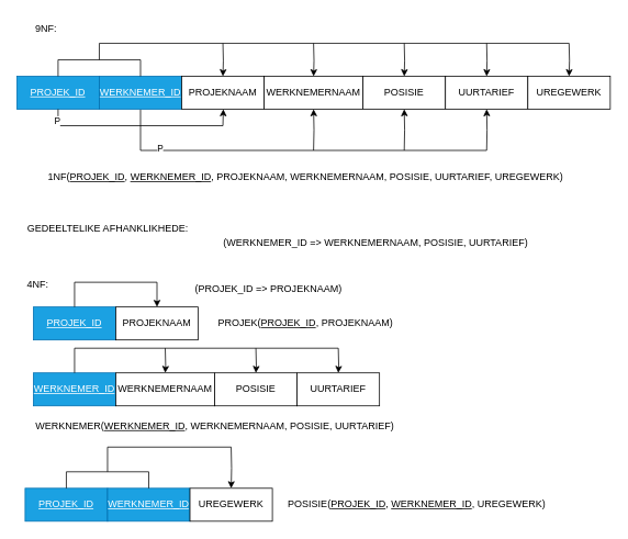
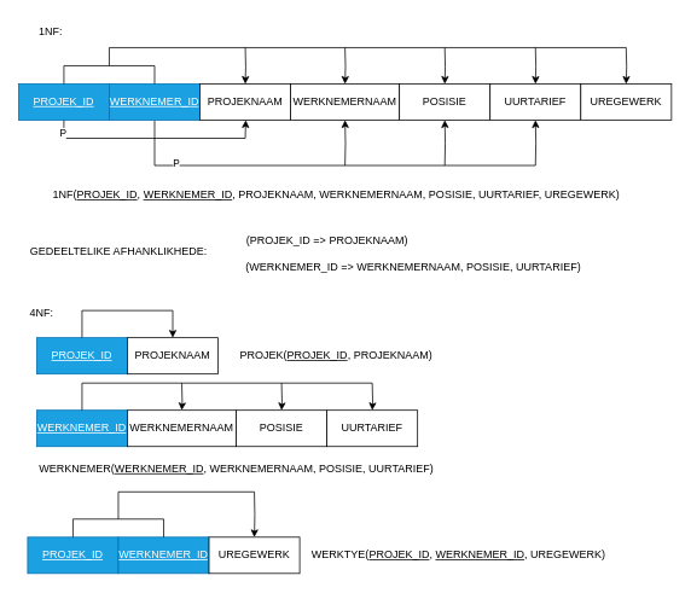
  <mxCell id="0" />
  <mxCell id="1" parent="0" />
  <mxCell id="2" value="" style="endArrow=none;html=1;rounded=0;exitX=0.5;exitY=1;exitDx=0;exitDy=0;startFill=0;" edge="1" parent="1" source="5"><mxGeometry width="50" height="50" relative="1" as="geometry"><mxPoint x="210" y="292" as="sourcePoint" /><mxPoint x="590" y="182" as="targetPoint" /><Array as="points"><mxPoint x="170" y="182" /></Array></mxGeometry></mxCell>
  <mxCell id="3" value="P" style="edgeLabel;html=1;align=center;verticalAlign=middle;resizable=0;points=[];" vertex="1" connectable="0" parent="2"><mxGeometry x="-0.689" y="3" relative="1" as="geometry"><mxPoint as="offset" /></mxGeometry></mxCell>
  <mxCell id="4" value="&lt;u&gt;PROJEK_ID&lt;/u&gt;" style="whiteSpace=wrap;html=1;align=center;fillColor=#1ba1e2;fontColor=#ffffff;strokeColor=#006EAF;" vertex="1" parent="1"><mxGeometry y="92" width="100" height="40" as="geometry" x="20" /></mxCell>
  <mxCell id="5" value="&lt;u&gt;WERKNEMER_ID&lt;/u&gt;" style="whiteSpace=wrap;html=1;align=center;fillColor=#1ba1e2;fontColor=#ffffff;strokeColor=#006EAF;" vertex="1" parent="1"><mxGeometry x="120" y="92" width="100" height="40" as="geometry" /></mxCell>
  <mxCell id="6" style="edgeStyle=orthogonalEdgeStyle;rounded=0;orthogonalLoop=1;jettySize=auto;html=1;" edge="1" parent="1" target="8"><mxGeometry relative="1" as="geometry"><mxPoint x="270" y="52" as="sourcePoint" /></mxGeometry></mxCell>
  <mxCell id="7" style="edgeStyle=orthogonalEdgeStyle;rounded=0;orthogonalLoop=1;jettySize=auto;html=1;" edge="1" parent="1" target="8"><mxGeometry relative="1" as="geometry"><mxPoint x="270" y="152" as="sourcePoint" /></mxGeometry></mxCell>
  <mxCell id="8" value="PROJEKNAAM" style="whiteSpace=wrap;html=1;align=center;" vertex="1" parent="1"><mxGeometry x="220" y="92" width="100" height="40" as="geometry" /></mxCell>
  <mxCell id="9" style="edgeStyle=orthogonalEdgeStyle;rounded=0;orthogonalLoop=1;jettySize=auto;html=1;" edge="1" parent="1" target="11"><mxGeometry relative="1" as="geometry"><mxPoint x="380" y="52" as="sourcePoint" /></mxGeometry></mxCell>
  <mxCell id="10" style="edgeStyle=orthogonalEdgeStyle;rounded=0;orthogonalLoop=1;jettySize=auto;html=1;" edge="1" parent="1" target="11"><mxGeometry relative="1" as="geometry"><mxPoint x="380" y="182" as="sourcePoint" /></mxGeometry></mxCell>
  <mxCell id="11" value="WERKNEMERNAAM" style="whiteSpace=wrap;html=1;align=center;" vertex="1" parent="1"><mxGeometry x="320" y="92" width="120" height="40" as="geometry" /></mxCell>
  <mxCell id="12" style="edgeStyle=orthogonalEdgeStyle;rounded=0;orthogonalLoop=1;jettySize=auto;html=1;" edge="1" parent="1" target="14"><mxGeometry relative="1" as="geometry"><mxPoint x="490" y="52" as="sourcePoint" /></mxGeometry></mxCell>
  <mxCell id="13" style="edgeStyle=orthogonalEdgeStyle;rounded=0;orthogonalLoop=1;jettySize=auto;html=1;" edge="1" parent="1" target="14"><mxGeometry relative="1" as="geometry"><mxPoint x="490" y="182" as="sourcePoint" /></mxGeometry></mxCell>
  <mxCell id="14" value="POSISIE" style="whiteSpace=wrap;html=1;align=center;" vertex="1" parent="1"><mxGeometry x="440" y="92" width="100" height="40" as="geometry" /></mxCell>
  <mxCell id="15" style="edgeStyle=orthogonalEdgeStyle;rounded=0;orthogonalLoop=1;jettySize=auto;html=1;" edge="1" parent="1" target="17"><mxGeometry relative="1" as="geometry"><mxPoint x="590" y="52" as="sourcePoint" /></mxGeometry></mxCell>
  <mxCell id="16" style="edgeStyle=orthogonalEdgeStyle;rounded=0;orthogonalLoop=1;jettySize=auto;html=1;" edge="1" parent="1" target="17"><mxGeometry relative="1" as="geometry"><mxPoint x="590" y="182" as="sourcePoint" /></mxGeometry></mxCell>
  <mxCell id="17" value="UURTARIEF" style="whiteSpace=wrap;html=1;align=center;" vertex="1" parent="1"><mxGeometry x="540" y="92" width="100" height="40" as="geometry" /></mxCell>
  <mxCell id="18" style="edgeStyle=orthogonalEdgeStyle;rounded=0;orthogonalLoop=1;jettySize=auto;html=1;" edge="1" parent="1" target="19"><mxGeometry relative="1" as="geometry"><mxPoint x="690" y="52" as="sourcePoint" /></mxGeometry></mxCell>
  <mxCell id="19" value="UREGEWERK" style="whiteSpace=wrap;html=1;align=center;" vertex="1" parent="1"><mxGeometry x="640" y="92" width="100" height="40" as="geometry" /></mxCell>
  <mxCell id="20" value="" style="endArrow=none;html=1;rounded=0;startFill=0;" edge="1" parent="1"><mxGeometry width="50" height="50" relative="1" as="geometry"><mxPoint x="120" y="72" as="sourcePoint" /><mxPoint x="690" y="52" as="targetPoint" /><Array as="points"><mxPoint x="120" y="52" /></Array></mxGeometry></mxCell>
  <mxCell id="21" value="" style="endArrow=none;html=1;rounded=0;exitX=0.5;exitY=0;exitDx=0;exitDy=0;entryX=0.5;entryY=0;entryDx=0;entryDy=0;startFill=0;" edge="1" parent="1" source="4" target="5"><mxGeometry width="50" height="50" relative="1" as="geometry"><mxPoint x="110" y="72" as="sourcePoint" /><mxPoint x="160" y="22" as="targetPoint" /><Array as="points"><mxPoint x="70" y="72" /><mxPoint x="170" y="72" /></Array></mxGeometry></mxCell>
  <mxCell id="22" value="" style="endArrow=none;html=1;rounded=0;exitX=0.5;exitY=1;exitDx=0;exitDy=0;startFill=0;" edge="1" parent="1" source="4"><mxGeometry width="50" height="50" relative="1" as="geometry"><mxPoint x="220" y="302" as="sourcePoint" /><mxPoint x="270" y="152" as="targetPoint" /><Array as="points"><mxPoint x="70" y="152" /></Array></mxGeometry></mxCell>
  <mxCell id="23" value="P" style="edgeLabel;html=1;align=center;verticalAlign=middle;resizable=0;points=[];" vertex="1" connectable="0" parent="22"><mxGeometry x="-0.873" y="-1" relative="1" as="geometry"><mxPoint x="-1" as="offset" /></mxGeometry></mxCell>
  <mxCell id="24" value="1NF(&lt;u&gt;PROJEK_ID&lt;/u&gt;, &lt;u&gt;WERKNEMER_ID&lt;/u&gt;, PROJEKNAAM, WERKNEMERNAAM, POSISIE, UURTARIEF, UREGEWERK)" style="text;html=1;align=center;verticalAlign=middle;resizable=0;points=[];autosize=1;strokeColor=none;fillColor=none;" vertex="1" parent="1"><mxGeometry x="45" y="200" width="650" height="30" as="geometry" /></mxCell>
  <mxCell id="25" value="GEDEELTELIKE AFHANKLIKHEDE:" style="text;html=1;align=center;verticalAlign=middle;resizable=0;points=[];autosize=1;strokeColor=none;fillColor=none;" vertex="1" parent="1"><mxGeometry x="20" y="262" width="220" height="30" as="geometry" /></mxCell>
- <mxCell id="26" value="(PROJEK_ID =&amp;gt; PROJEKNAAM)" style="text;html=1;align=center;verticalAlign=middle;resizable=0;points=[];autosize=1;strokeColor=none;fillColor=none;" vertex="1" parent="1"><mxGeometry x="225" y="335" width="200" height="30" as="geometry" /></mxCell>
+ <mxCell id="26" value="(PROJEK_ID =&amp;gt; PROJEKNAAM)" style="text;html=1;align=center;verticalAlign=middle;resizable=0;points=[];autosize=1;strokeColor=none;fillColor=none;" vertex="1" parent="1"><mxGeometry x="260" y="250" width="200" height="30" as="geometry" /></mxCell>
  <mxCell id="27" value="(WERKNEMER_ID =&amp;gt; WERKNEMERNAAM, POSISIE, UURTARIEF)" style="text;html=1;align=center;verticalAlign=middle;resizable=0;points=[];autosize=1;strokeColor=none;fillColor=none;" vertex="1" parent="1"><mxGeometry x="260" y="280" width="390" height="30" as="geometry" /></mxCell>
- <mxCell id="28" value="9NF:" style="text;html=1;align=center;verticalAlign=middle;resizable=0;points=[];autosize=1;strokeColor=none;fillColor=none;" vertex="1" parent="1"><mxGeometry x="30" y="20" width="50" height="30" as="geometry" /></mxCell>
+ <mxCell id="28" value="1NF:" style="text;html=1;align=center;verticalAlign=middle;resizable=0;points=[];autosize=1;strokeColor=none;fillColor=none;" vertex="1" parent="1"><mxGeometry x="30" y="20" width="50" height="30" as="geometry" /></mxCell>
  <mxCell id="29" value="4NF:" style="text;html=1;align=center;verticalAlign=middle;resizable=0;points=[];autosize=1;strokeColor=none;fillColor=none;" vertex="1" parent="1"><mxGeometry y="330" width="50" height="30" as="geometry" x="20" /></mxCell>
  <mxCell id="30" value="&lt;u&gt;PROJEK_ID&lt;/u&gt;" style="whiteSpace=wrap;html=1;align=center;fillColor=#1ba1e2;fontColor=#ffffff;strokeColor=#006EAF;" vertex="1" parent="1"><mxGeometry x="40" y="372" width="100" height="40" as="geometry" /></mxCell>
  <mxCell id="31" value="PROJEKNAAM" style="whiteSpace=wrap;html=1;align=center;" vertex="1" parent="1"><mxGeometry x="140" y="372" width="100" height="40" as="geometry" /></mxCell>
  <mxCell id="32" value="" style="endArrow=classic;html=1;rounded=0;exitX=0.5;exitY=0;exitDx=0;exitDy=0;entryX=0.5;entryY=0;entryDx=0;entryDy=0;" edge="1" parent="1" source="30" target="31"><mxGeometry width="50" height="50" relative="1" as="geometry"><mxPoint x="160" y="362" as="sourcePoint" /><mxPoint x="210" y="312" as="targetPoint" /><Array as="points"><mxPoint x="90" y="342" /><mxPoint x="190" y="342" /></Array></mxGeometry></mxCell>
  <mxCell id="33" value="PROJEK(&lt;u&gt;PROJEK_ID&lt;/u&gt;, PROJEKNAAM)" style="text;html=1;align=center;verticalAlign=middle;resizable=0;points=[];autosize=1;strokeColor=none;fillColor=none;" vertex="1" parent="1"><mxGeometry x="250" y="377" width="240" height="30" as="geometry" /></mxCell>
  <mxCell id="34" value="&lt;u&gt;WERKNEMER_ID&lt;/u&gt;" style="whiteSpace=wrap;html=1;align=center;fillColor=#1ba1e2;fontColor=#ffffff;strokeColor=#006EAF;" vertex="1" parent="1"><mxGeometry x="40" y="452" width="100" height="40" as="geometry" /></mxCell>
  <mxCell id="35" style="edgeStyle=orthogonalEdgeStyle;rounded=0;orthogonalLoop=1;jettySize=auto;html=1;" edge="1" parent="1" target="36"><mxGeometry relative="1" as="geometry"><mxPoint x="200" y="422" as="sourcePoint" /></mxGeometry></mxCell>
  <mxCell id="36" value="WERKNEMERNAAM" style="whiteSpace=wrap;html=1;align=center;" vertex="1" parent="1"><mxGeometry x="140" y="452" width="120" height="40" as="geometry" /></mxCell>
  <mxCell id="37" style="edgeStyle=orthogonalEdgeStyle;rounded=0;orthogonalLoop=1;jettySize=auto;html=1;" edge="1" parent="1" target="38"><mxGeometry relative="1" as="geometry"><mxPoint x="310" y="422" as="sourcePoint" /></mxGeometry></mxCell>
  <mxCell id="38" value="POSISIE" style="whiteSpace=wrap;html=1;align=center;" vertex="1" parent="1"><mxGeometry x="260" y="452" width="100" height="40" as="geometry" /></mxCell>
  <mxCell id="39" style="edgeStyle=orthogonalEdgeStyle;rounded=0;orthogonalLoop=1;jettySize=auto;html=1;" edge="1" parent="1" target="40"><mxGeometry relative="1" as="geometry"><mxPoint x="410" y="422" as="sourcePoint" /></mxGeometry></mxCell>
  <mxCell id="40" value="UURTARIEF" style="whiteSpace=wrap;html=1;align=center;" vertex="1" parent="1"><mxGeometry x="360" y="452" width="100" height="40" as="geometry" /></mxCell>
  <mxCell id="41" value="" style="endArrow=none;html=1;rounded=0;exitX=0.5;exitY=0;exitDx=0;exitDy=0;startFill=0;" edge="1" parent="1"><mxGeometry width="50" height="50" relative="1" as="geometry"><mxPoint x="90" y="452" as="sourcePoint" /><mxPoint x="410" y="422" as="targetPoint" /><Array as="points"><mxPoint x="90" y="422" /><mxPoint x="190" y="422" /></Array></mxGeometry></mxCell>
  <mxCell id="42" value="WERKNEMER(&lt;u&gt;WERKNEMER_ID&lt;/u&gt;, WERKNEMERNAAM, POSISIE, UURTARIEF)" style="text;html=1;align=center;verticalAlign=middle;resizable=0;points=[];autosize=1;strokeColor=none;fillColor=none;" vertex="1" parent="1"><mxGeometry x="30" y="502" width="460" height="30" as="geometry" /></mxCell>
  <mxCell id="43" value="&lt;u&gt;PROJEK_ID&lt;/u&gt;" style="whiteSpace=wrap;html=1;align=center;fillColor=#1ba1e2;fontColor=#ffffff;strokeColor=#006EAF;" vertex="1" parent="1"><mxGeometry x="30" y="592" width="100" height="40" as="geometry" /></mxCell>
  <mxCell id="44" value="&lt;u&gt;WERKNEMER_ID&lt;/u&gt;" style="whiteSpace=wrap;html=1;align=center;fillColor=#1ba1e2;fontColor=#ffffff;strokeColor=#006EAF;" vertex="1" parent="1"><mxGeometry x="130" y="592" width="100" height="40" as="geometry" /></mxCell>
  <mxCell id="45" value="" style="endArrow=none;html=1;rounded=0;exitX=0.5;exitY=0;exitDx=0;exitDy=0;entryX=0.5;entryY=0;entryDx=0;entryDy=0;startFill=0;" edge="1" parent="1" source="43" target="44"><mxGeometry width="50" height="50" relative="1" as="geometry"><mxPoint x="120" y="572" as="sourcePoint" /><mxPoint x="170" y="522" as="targetPoint" /><Array as="points"><mxPoint x="80" y="572" /><mxPoint x="180" y="572" /></Array></mxGeometry></mxCell>
  <mxCell id="46" style="edgeStyle=orthogonalEdgeStyle;rounded=0;orthogonalLoop=1;jettySize=auto;html=1;" edge="1" parent="1" target="47"><mxGeometry relative="1" as="geometry"><mxPoint x="280" y="542" as="sourcePoint" /></mxGeometry></mxCell>
  <mxCell id="47" value="UREGEWERK" style="whiteSpace=wrap;html=1;align=center;" vertex="1" parent="1"><mxGeometry x="230" y="592" width="100" height="40" as="geometry" /></mxCell>
  <mxCell id="48" value="" style="endArrow=none;html=1;rounded=0;exitX=0.5;exitY=0;exitDx=0;exitDy=0;startFill=0;" edge="1" parent="1"><mxGeometry width="50" height="50" relative="1" as="geometry"><mxPoint x="130" y="572" as="sourcePoint" /><mxPoint x="280" y="542" as="targetPoint" /><Array as="points"><mxPoint x="130" y="542" /><mxPoint x="230" y="542" /></Array></mxGeometry></mxCell>
- <mxCell id="49" value="POSISIE(&lt;u&gt;PROJEK_ID&lt;/u&gt;, &lt;u&gt;WERKNEMER_ID&lt;/u&gt;, UREGEWERK)" style="text;html=1;align=center;verticalAlign=middle;resizable=0;points=[];autosize=1;strokeColor=none;fillColor=none;" vertex="1" parent="1"><mxGeometry x="330" y="597" width="350" height="30" as="geometry" /></mxCell>
+ <mxCell id="49" value="WERKTYE(&lt;u&gt;PROJEK_ID&lt;/u&gt;, &lt;u&gt;WERKNEMER_ID&lt;/u&gt;, UREGEWERK)" style="text;html=1;align=center;verticalAlign=middle;resizable=0;points=[];autosize=1;strokeColor=none;fillColor=none;" vertex="1" parent="1"><mxGeometry x="330" y="597" width="350" height="30" as="geometry" /></mxCell>
